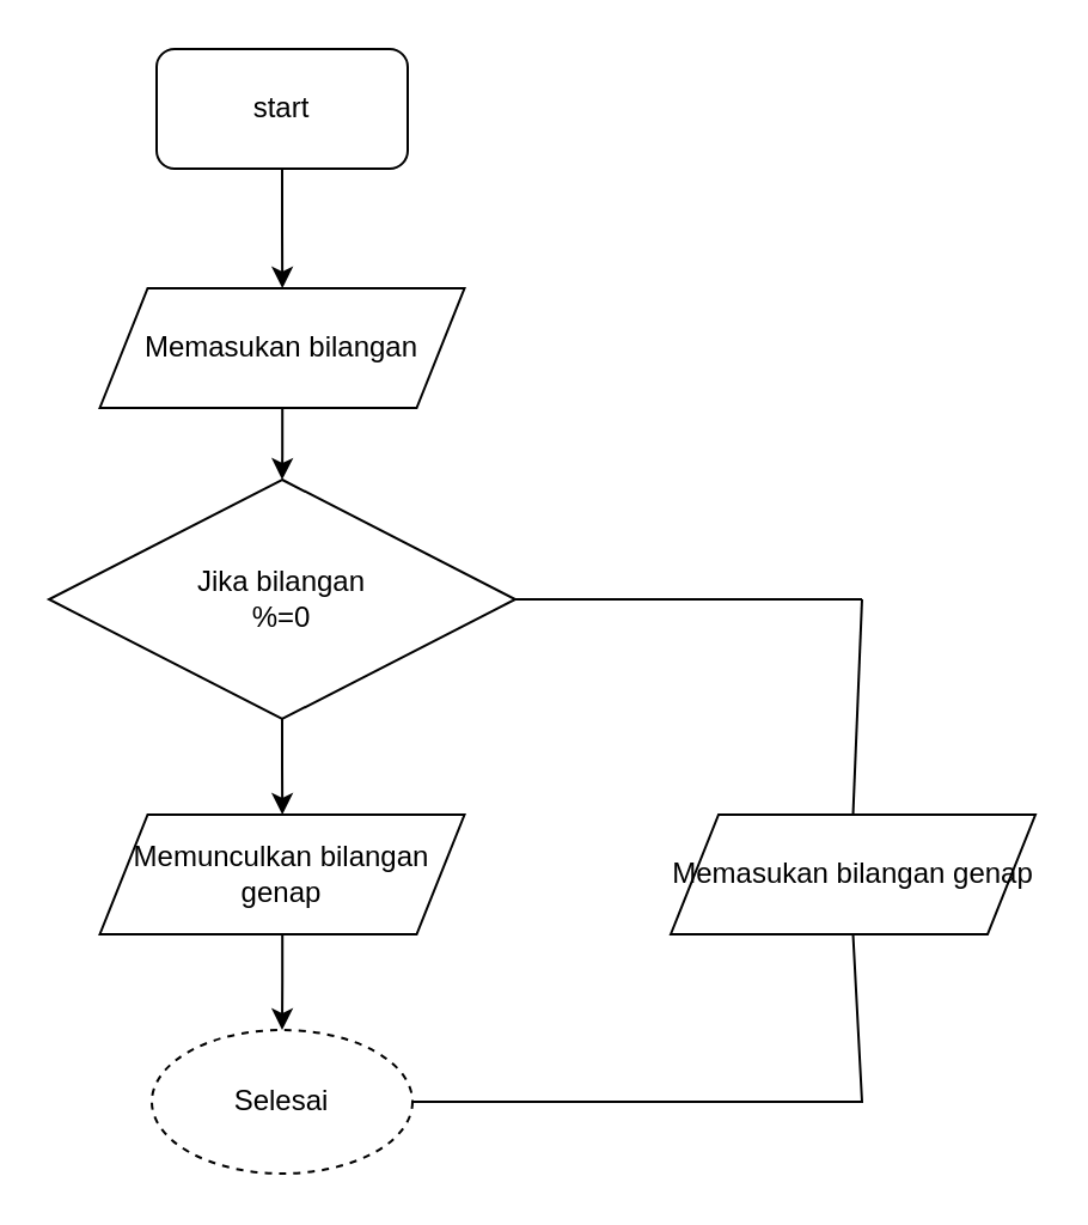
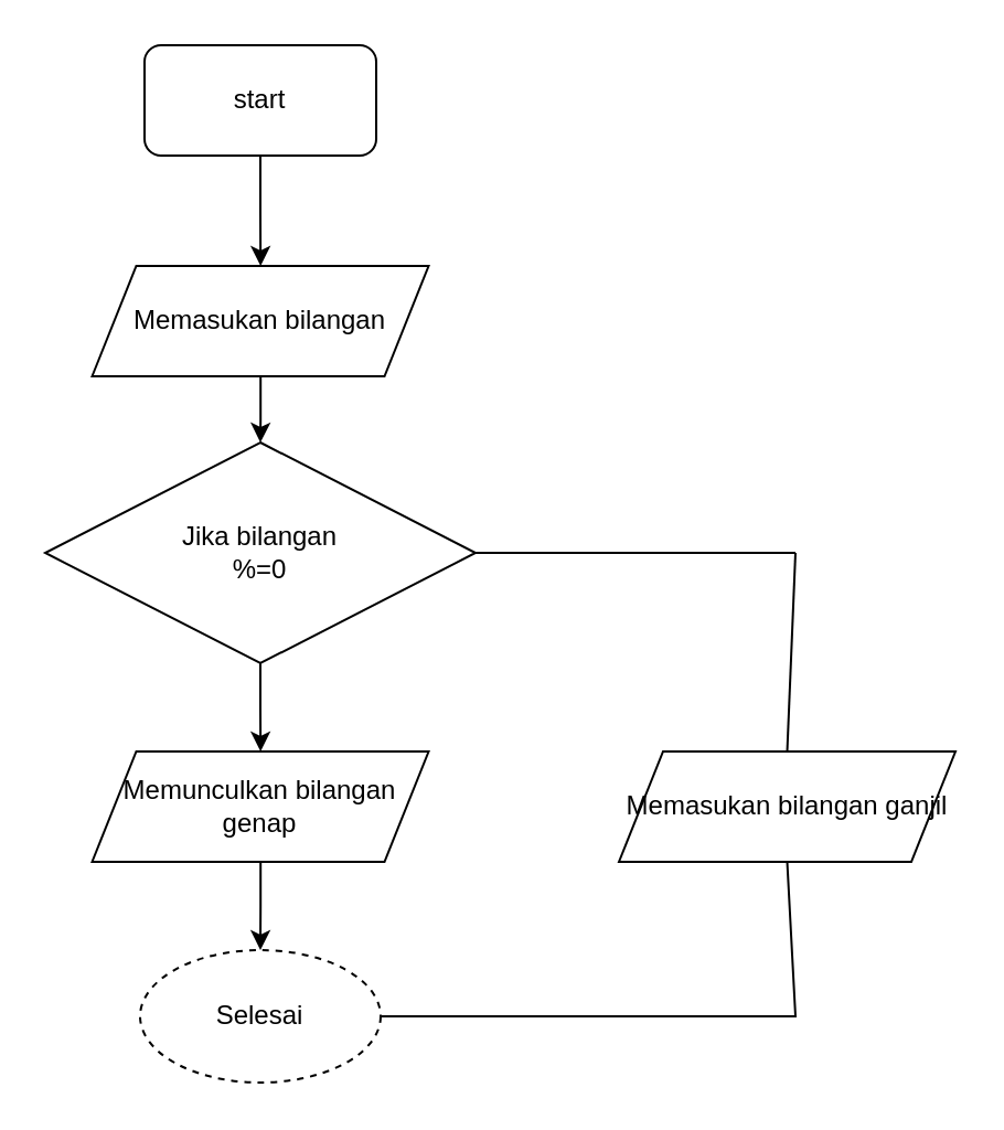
  <mxCell id="0" />
  <mxCell id="1" parent="0" />
  <mxCell id="2" value="" style="edgeStyle=orthogonalEdgeStyle;rounded=0;orthogonalLoop=1;jettySize=auto;html=1;" edge="1" parent="1" source="3" target="5"><mxGeometry relative="1" as="geometry" /></mxCell>
  <mxCell id="3" value="start" style="rounded=1;whiteSpace=wrap;html=1;" vertex="1" parent="1"><mxGeometry x="65" y="20" width="105" height="50" as="geometry" /></mxCell>
  <mxCell id="4" value="" style="edgeStyle=orthogonalEdgeStyle;rounded=0;orthogonalLoop=1;jettySize=auto;html=1;" edge="1" parent="1" source="5" target="7"><mxGeometry relative="1" as="geometry" /></mxCell>
  <mxCell id="5" value="Memasukan bilangan " style="shape=parallelogram;perimeter=parallelogramPerimeter;whiteSpace=wrap;html=1;fixedSize=1;" vertex="1" parent="1"><mxGeometry x="41.25" y="120" width="152.5" height="50" as="geometry" /></mxCell>
  <mxCell id="6" value="" style="edgeStyle=orthogonalEdgeStyle;rounded=0;orthogonalLoop=1;jettySize=auto;html=1;" edge="1" parent="1" source="7" target="9"><mxGeometry relative="1" as="geometry" /></mxCell>
  <mxCell id="7" value="Jika bilangan &lt;br&gt;%=0" style="rhombus;whiteSpace=wrap;html=1;" vertex="1" parent="1"><mxGeometry x="20" y="200" width="195" height="100" as="geometry" /></mxCell>
  <mxCell id="8" value="" style="edgeStyle=orthogonalEdgeStyle;rounded=0;orthogonalLoop=1;jettySize=auto;html=1;" edge="1" parent="1" source="9" target="10"><mxGeometry relative="1" as="geometry" /></mxCell>
  <mxCell id="9" value="Memunculkan bilangan&lt;br&gt;genap " style="shape=parallelogram;perimeter=parallelogramPerimeter;whiteSpace=wrap;html=1;fixedSize=1;" vertex="1" parent="1"><mxGeometry x="41.25" y="340" width="152.5" height="50" as="geometry" /></mxCell>
  <mxCell id="10" value="Selesai" style="ellipse;whiteSpace=wrap;html=1;dashed=1;" vertex="1" parent="1"><mxGeometry x="63" y="430" width="109" height="60" as="geometry" /></mxCell>
- <mxCell id="11" value="Memasukan bilangan genap" style="shape=parallelogram;perimeter=parallelogramPerimeter;whiteSpace=wrap;html=1;fixedSize=1;" vertex="1" parent="1"><mxGeometry x="280" y="340" width="152.5" height="50" as="geometry" /></mxCell>
+ <mxCell id="11" value="Memasukan bilangan ganjil" style="shape=parallelogram;perimeter=parallelogramPerimeter;whiteSpace=wrap;html=1;fixedSize=1;" vertex="1" parent="1"><mxGeometry x="280" y="340" width="152.5" height="50" as="geometry" /></mxCell>
  <mxCell id="12" value="" style="endArrow=none;html=1;rounded=0;entryX=1;entryY=0.5;entryDx=0;entryDy=0;" edge="1" parent="1" target="7"><mxGeometry width="50" height="50" relative="1" as="geometry"><mxPoint x="360" y="250" as="sourcePoint" /><mxPoint x="210" y="290" as="targetPoint" /></mxGeometry></mxCell>
  <mxCell id="13" value="" style="endArrow=none;html=1;rounded=0;entryX=0.5;entryY=0;entryDx=0;entryDy=0;" edge="1" parent="1" target="11"><mxGeometry width="50" height="50" relative="1" as="geometry"><mxPoint x="360" y="250" as="sourcePoint" /><mxPoint x="225" y="260" as="targetPoint" /></mxGeometry></mxCell>
  <mxCell id="14" value="" style="endArrow=none;html=1;rounded=0;exitX=0.5;exitY=1;exitDx=0;exitDy=0;entryX=1;entryY=0.5;entryDx=0;entryDy=0;" edge="1" parent="1" source="11" target="10"><mxGeometry width="50" height="50" relative="1" as="geometry"><mxPoint x="370" y="260" as="sourcePoint" /><mxPoint x="230" y="260" as="targetPoint" /><Array as="points"><mxPoint x="360" y="460" /></Array></mxGeometry></mxCell>
